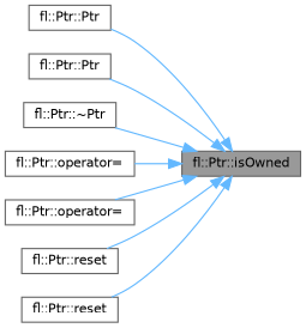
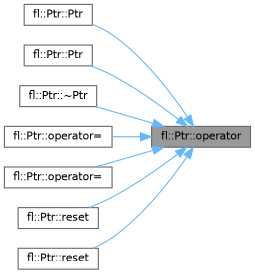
  digraph {
    rankdir=RL
    node [color=grey40 fillcolor=white fontname=Helvetica fontsize=10 shape=box style=filled]
    edge [color=steelblue1 dir=back fontname=Helvetica fontsize=10 labelfontname=Helvetica labelfontsize=10 style=solid]
-   n1 [color=gray40 fillcolor=grey60 fontcolor=black height=0.2 label="fl::Ptr::isOwned" width=0.4]
+   n1 [color=gray40 fillcolor=grey60 fontcolor=black height=0.2 label="fl::Ptr::operator" width=0.4]
    n2 [height=0.2 label="fl::Ptr::Ptr" width=0.4]
    n3 [height=0.2 label="fl::Ptr::Ptr" width=0.4]
    n4 [height=0.2 label="fl::Ptr::~Ptr" width=0.4]
    n5 [height=0.2 label="fl::Ptr::operator=" width=0.4]
    n6 [height=0.2 label="fl::Ptr::operator=" width=0.4]
    n7 [height=0.2 label="fl::Ptr::reset" width=0.4]
    n8 [height=0.2 label="fl::Ptr::reset" width=0.4]
    n1 -> n2
    n1 -> n3
    n1 -> n4
    n1 -> n5
    n1 -> n6
    n1 -> n7
    n1 -> n8
  }
